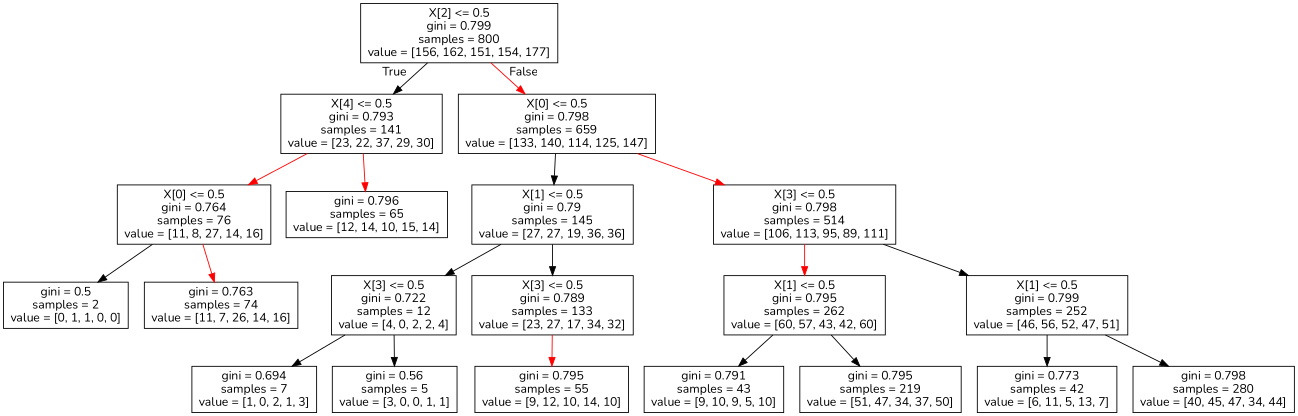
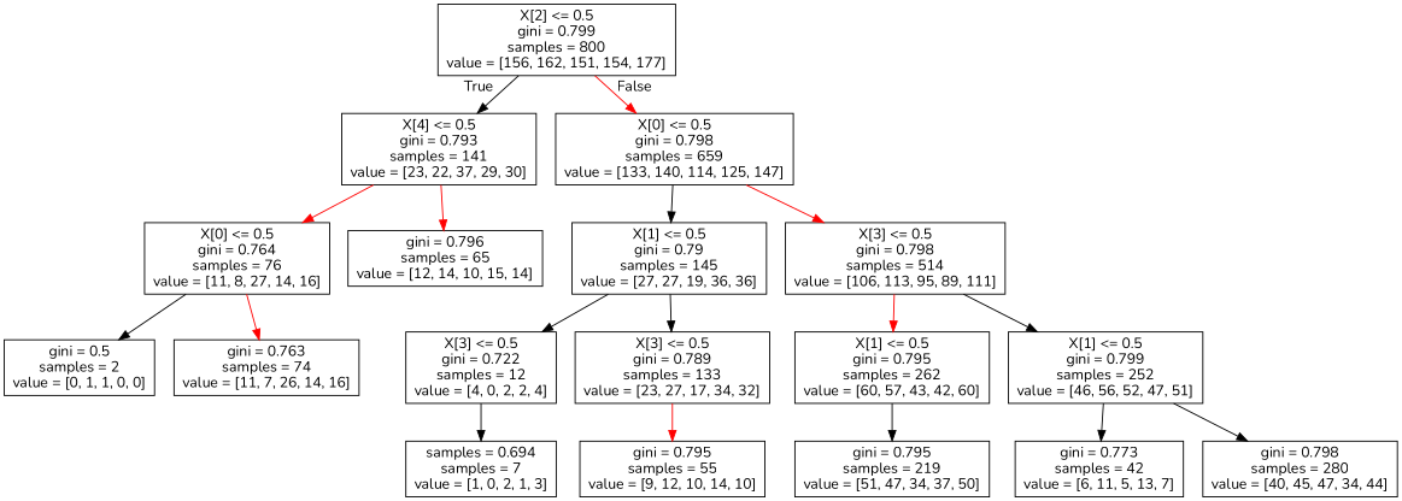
  digraph {
    fontname=Nunito
    node [fontname=Nunito shape=box]
    edge [color=black fontname=Nunito]
    n1 [label="X[2] <= 0.5\ngini = 0.799\nsamples = 800\nvalue = [156, 162, 151, 154, 177]"]
    n2 [label="X[4] <= 0.5\ngini = 0.793\nsamples = 141\nvalue = [23, 22, 37, 29, 30]"]
    n3 [label="X[0] <= 0.5\ngini = 0.798\nsamples = 659\nvalue = [133, 140, 114, 125, 147]"]
    n4 [label="X[0] <= 0.5\ngini = 0.764\nsamples = 76\nvalue = [11, 8, 27, 14, 16]"]
    n5 [label="gini = 0.796\nsamples = 65\nvalue = [12, 14, 10, 15, 14]"]
    n6 [label="X[1] <= 0.5\ngini = 0.79\nsamples = 145\nvalue = [27, 27, 19, 36, 36]"]
    n7 [label="X[3] <= 0.5\ngini = 0.798\nsamples = 514\nvalue = [106, 113, 95, 89, 111]"]
    n8 [label="gini = 0.5\nsamples = 2\nvalue = [0, 1, 1, 0, 0]"]
    n9 [label="gini = 0.763\nsamples = 74\nvalue = [11, 7, 26, 14, 16]"]
    n10 [label="X[3] <= 0.5\ngini = 0.722\nsamples = 12\nvalue = [4, 0, 2, 2, 4]"]
    n11 [label="X[3] <= 0.5\ngini = 0.789\nsamples = 133\nvalue = [23, 27, 17, 34, 32]"]
    n12 [label="X[1] <= 0.5\ngini = 0.795\nsamples = 262\nvalue = [60, 57, 43, 42, 60]"]
    n13 [label="X[1] <= 0.5\ngini = 0.799\nsamples = 252\nvalue = [46, 56, 52, 47, 51]"]
-   n14 [label="gini = 0.694\nsamples = 7\nvalue = [1, 0, 2, 1, 3]"]
-   n15 [label="gini = 0.56\nsamples = 5\nvalue = [3, 0, 0, 1, 1]"]
+   n14 [label="samples = 0.694\nsamples = 7\nvalue = [1, 0, 2, 1, 3]"]
    n16 [label="gini = 0.795\nsamples = 55\nvalue = [9, 12, 10, 14, 10]"]
-   n17 [label="gini = 0.791\nsamples = 43\nvalue = [9, 10, 9, 5, 10]"]
    n18 [label="gini = 0.795\nsamples = 219\nvalue = [51, 47, 34, 37, 50]"]
    n19 [label="gini = 0.773\nsamples = 42\nvalue = [6, 11, 5, 13, 7]"]
    n20 [label="gini = 0.798\nsamples = 280\nvalue = [40, 45, 47, 34, 44]"]
    n1 -> n2 [headlabel=True labelangle=45 labeldistance=2.5]
    n1 -> n3 [color=red headlabel=False labelangle=-45 labeldistance=2.5]
    n2 -> n4 [color=red]
    n2 -> n5 [color=red]
    n3 -> n6
    n3 -> n7 [color=red]
    n4 -> n8
    n4 -> n9 [color=red]
    n6 -> n10
    n6 -> n11
    n7 -> n12 [color=red]
    n7 -> n13
    n10 -> n14
-   n10 -> n15
    n11 -> n16 [color=red]
-   n12 -> n17
    n12 -> n18
    n13 -> n19
    n13 -> n20
  }
